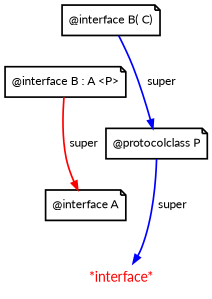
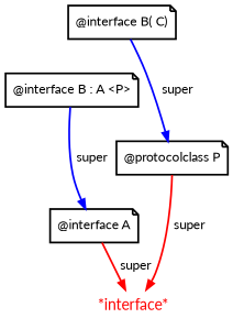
  digraph {
    fontname=Lato
    node [fontname=Lato fontsize=14 penwidth=2 shape=note]
    edge [fontname=Lato penwidth=2]
    n1 [label="@interface A"]
    n2 [label="@interface B : A <P>"]
    n3 [label="@protocolclass P"]
    n4 [label="@interface B( C)"]
    n5 [fontcolor=red fontsize=16 label="*interface*" shape=none]
    subgraph sub_1 {
      rank=same
      n1
    }
    subgraph sub_2 {
      rank=same
      n2
    }
    subgraph sub_3 {
      rank=same
      n3
    }
    subgraph sub_4 {
      rank=same
      n4
    }
-   n2 -> n1 [color=red label=" super"]
+   n1 -> n5 [color=red label=" super"]
+   n2 -> n1 [color=blue label=" super"]
    n2 -> n3 [style=invis penwidth=""]
    n3 -> n1 [style=invis penwidth=""]
-   n3 -> n5 [color=blue label=" super"]
+   n3 -> n5 [color=red label=" super"]
    n4 -> n2 [style=invis penwidth=""]
    n4 -> n3 [color=blue label=" super"]
  }
